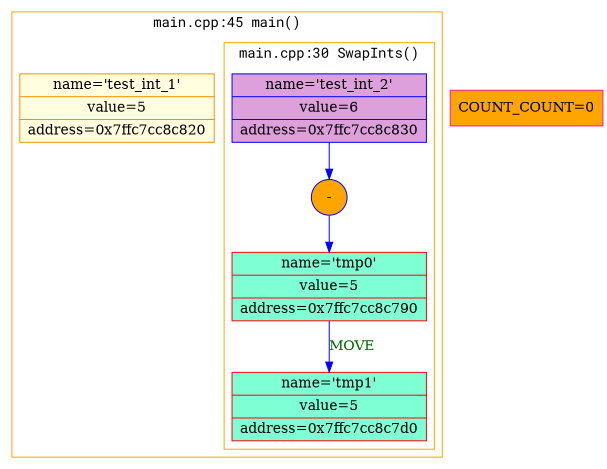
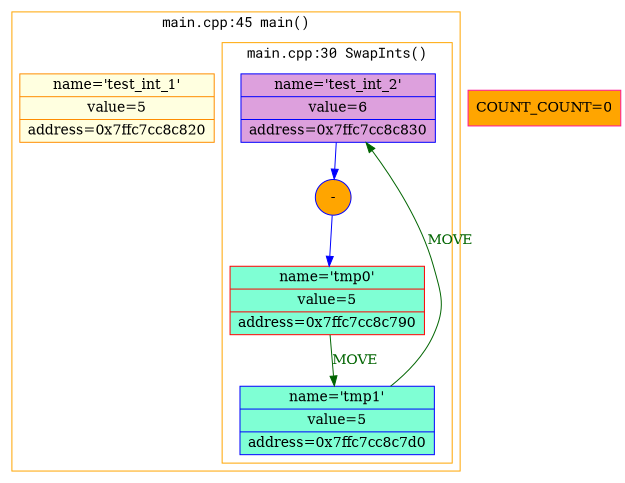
  digraph {
    fontname="Roboto Mono"
    node [color=blue fillcolor=orange shape=record style=filled]
    edge [color=blue]
    n1 [fillcolor=plum label="{name='test_int_2'|value=6|address=0x7ffc7cc8c830}"]
    n2 [label="-" shape=circle]
    n3 [color=red fillcolor=aquamarine label="{name='tmp0'|value=5|address=0x7ffc7cc8c790}"]
-   n4 [color=red fillcolor=aquamarine label="{name='tmp1'|value=5|address=0x7ffc7cc8c7d0}"]
+   n4 [fillcolor=aquamarine label="{name='tmp1'|value=5|address=0x7ffc7cc8c7d0}"]
    n5 [color=darkorange fillcolor=lightyellow label="{name='test_int_1'|value=5|address=0x7ffc7cc8c820}"]
    n6 [color=deeppink label="COUNT_COUNT=0"]
    subgraph cluster_1 {
      color=orange
      label="main.cpp:45 main()"
      n5
      subgraph cluster_2 {
        color=orange
        label="main.cpp:30 SwapInts()"
        n1
        n2
        n3
        n4
      }
    }
    subgraph sub_3 {
      label="..."
      n6
    }
    n1 -> n2
    n2 -> n3
-   n3 -> n4 [fontcolor=darkgreen label=MOVE]
+   n3 -> n4 [color=darkgreen fontcolor=darkgreen label=MOVE]
+   n4 -> n1 [color=darkgreen fontcolor=darkgreen label=MOVE]
  }
